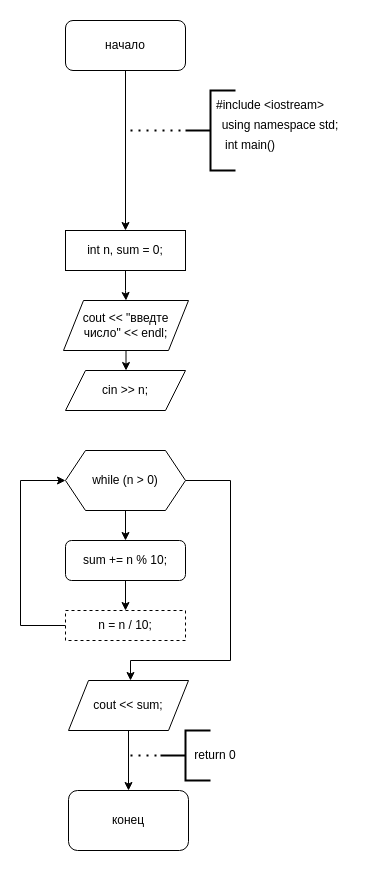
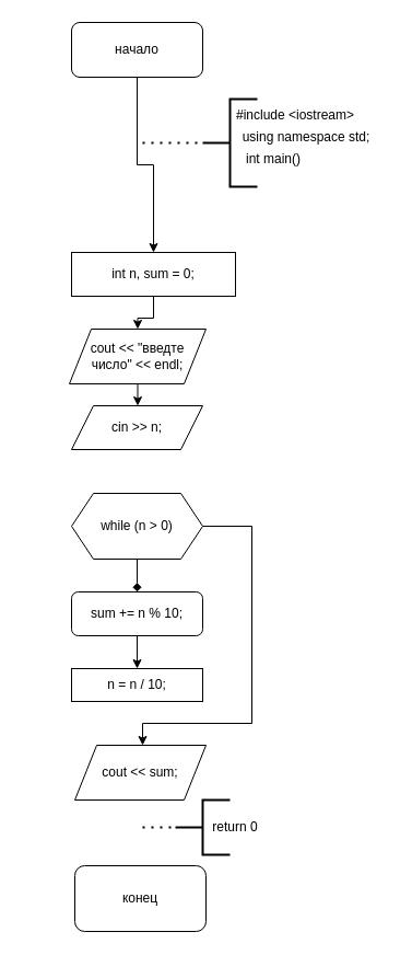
  <mxCell id="0" />
  <mxCell id="1" parent="0" />
  <mxCell id="2" style="edgeStyle=orthogonalEdgeStyle;rounded=0;orthogonalLoop=1;jettySize=auto;html=1;" edge="1" parent="1" source="3" target="9"><mxGeometry relative="1" as="geometry" /></mxCell>
  <mxCell id="3" value="начало" style="rounded=1;whiteSpace=wrap;html=1;" vertex="1" parent="1"><mxGeometry x="65" y="20" width="120" height="50" as="geometry" /></mxCell>
  <mxCell id="4" value="" style="strokeWidth=2;html=1;shape=mxgraph.flowchart.annotation_2;align=left;labelPosition=right;pointerEvents=1;" vertex="1" parent="1"><mxGeometry x="185" y="90" width="50" height="80" as="geometry" /></mxCell>
  <mxCell id="5" value="#include &amp;lt;iostream&amp;gt;" style="text;html=1;strokeColor=none;fillColor=none;align=center;verticalAlign=middle;whiteSpace=wrap;rounded=0;" vertex="1" parent="1"><mxGeometry x="205" y="90" width="130" height="30" as="geometry" /></mxCell>
  <mxCell id="6" value="using namespace std;" style="text;html=1;strokeColor=none;fillColor=none;align=center;verticalAlign=middle;whiteSpace=wrap;rounded=0;" vertex="1" parent="1"><mxGeometry x="205" y="110" width="150" height="30" as="geometry" /></mxCell>
  <mxCell id="7" value="int main()" style="text;html=1;strokeColor=none;fillColor=none;align=center;verticalAlign=middle;whiteSpace=wrap;rounded=0;" vertex="1" parent="1"><mxGeometry x="220" y="130" width="60" height="30" as="geometry" /></mxCell>
  <mxCell id="8" style="edgeStyle=orthogonalEdgeStyle;rounded=0;orthogonalLoop=1;jettySize=auto;html=1;" edge="1" parent="1" source="9" target="11"><mxGeometry relative="1" as="geometry" /></mxCell>
- <mxCell id="9" value="int n, sum = 0;" style="rounded=0;whiteSpace=wrap;html=1;" vertex="1" parent="1"><mxGeometry x="65" y="230" width="120" height="40" as="geometry" /></mxCell>
+ <mxCell id="9" value="int n, sum = 0;" style="rounded=0;whiteSpace=wrap;html=1;" vertex="1" parent="1"><mxGeometry x="65" y="230" width="150" height="40" as="geometry" /></mxCell>
  <mxCell id="10" style="edgeStyle=orthogonalEdgeStyle;rounded=0;orthogonalLoop=1;jettySize=auto;html=1;" edge="1" parent="1" source="11" target="12"><mxGeometry relative="1" as="geometry" /></mxCell>
  <mxCell id="11" value="cout &lt;&lt; &quot;введте число&quot; &lt;&lt; endl;" style="shape=parallelogram;perimeter=parallelogramPerimeter;whiteSpace=wrap;html=1;fixedSize=1;" vertex="1" parent="1"><mxGeometry x="63" y="300" width="125" height="50" as="geometry" /></mxCell>
  <mxCell id="12" value="cin &gt;&gt; n;" style="shape=parallelogram;perimeter=parallelogramPerimeter;whiteSpace=wrap;html=1;fixedSize=1;" vertex="1" parent="1"><mxGeometry x="65" y="370" width="120" height="40" as="geometry" /></mxCell>
- <mxCell id="13" style="edgeStyle=orthogonalEdgeStyle;rounded=0;orthogonalLoop=1;jettySize=auto;html=1;" edge="1" parent="1" source="15" target="17"><mxGeometry relative="1" as="geometry" /></mxCell>
+ <mxCell id="13" style="edgeStyle=orthogonalEdgeStyle;rounded=0;orthogonalLoop=1;jettySize=auto;html=1;endArrow=diamond;" edge="1" parent="1" source="15" target="17"><mxGeometry relative="1" as="geometry" /></mxCell>
  <mxCell id="14" style="edgeStyle=orthogonalEdgeStyle;rounded=0;orthogonalLoop=1;jettySize=auto;html=1;" edge="1" parent="1" source="15"><mxGeometry relative="1" as="geometry"><mxPoint x="130" y="680" as="targetPoint" /><Array as="points"><mxPoint x="230" y="480" /><mxPoint x="230" y="660" /><mxPoint x="130" y="660" /></Array></mxGeometry></mxCell>
  <mxCell id="15" value="while (n &gt; 0)" style="shape=hexagon;perimeter=hexagonPerimeter2;whiteSpace=wrap;html=1;fixedSize=1;" vertex="1" parent="1"><mxGeometry x="65" y="450" width="120" height="60" as="geometry" /></mxCell>
  <mxCell id="16" style="edgeStyle=orthogonalEdgeStyle;rounded=0;orthogonalLoop=1;jettySize=auto;html=1;" edge="1" parent="1" source="17" target="19"><mxGeometry relative="1" as="geometry" /></mxCell>
  <mxCell id="17" value="sum += n % 10;" style="whiteSpace=wrap;html=1;rounded=1;" vertex="1" parent="1"><mxGeometry x="65" y="540" width="120" height="40" as="geometry" /></mxCell>
- <mxCell id="18" style="edgeStyle=orthogonalEdgeStyle;rounded=0;orthogonalLoop=1;jettySize=auto;html=1;entryX=0;entryY=0.5;entryDx=0;entryDy=0;" edge="1" parent="1" source="19" target="15"><mxGeometry relative="1" as="geometry"><Array as="points"><mxPoint x="20" y="625" /><mxPoint x="20" y="480" /></Array></mxGeometry></mxCell>
- <mxCell id="19" value="n = n / 10;" style="rounded=0;whiteSpace=wrap;html=1;dashed=1;" vertex="1" parent="1"><mxGeometry x="65" y="610" width="120" height="30" as="geometry" /></mxCell>
- <mxCell id="20" style="edgeStyle=orthogonalEdgeStyle;rounded=0;orthogonalLoop=1;jettySize=auto;html=1;" edge="1" parent="1" source="21" target="22"><mxGeometry relative="1" as="geometry" /></mxCell>
+ <mxCell id="19" value="n = n / 10;" style="rounded=0;whiteSpace=wrap;html=1;" vertex="1" parent="1"><mxGeometry x="65" y="610" width="120" height="30" as="geometry" /></mxCell>
  <mxCell id="21" value="cout &lt;&lt; sum;" style="shape=parallelogram;perimeter=parallelogramPerimeter;whiteSpace=wrap;html=1;fixedSize=1;" vertex="1" parent="1"><mxGeometry x="68" y="680" width="120" height="50" as="geometry" /></mxCell>
  <mxCell id="22" value="конец" style="rounded=1;whiteSpace=wrap;html=1;" vertex="1" parent="1"><mxGeometry x="68" y="790" width="120" height="60" as="geometry" /></mxCell>
  <mxCell id="23" value="" style="strokeWidth=2;html=1;shape=mxgraph.flowchart.annotation_2;align=left;labelPosition=right;pointerEvents=1;" vertex="1" parent="1"><mxGeometry x="160" y="730" width="50" height="50" as="geometry" /></mxCell>
  <mxCell id="24" value="return 0" style="text;html=1;strokeColor=none;fillColor=none;align=center;verticalAlign=middle;whiteSpace=wrap;rounded=0;" vertex="1" parent="1"><mxGeometry x="185" y="740" width="60" height="30" as="geometry" /></mxCell>
  <mxCell id="25" value="" style="endArrow=none;dashed=1;html=1;dashPattern=1 3;strokeWidth=2;rounded=0;entryX=0;entryY=0.5;entryDx=0;entryDy=0;entryPerimeter=0;" edge="1" parent="1" target="23"><mxGeometry width="50" height="50" relative="1" as="geometry"><mxPoint x="130" y="755" as="sourcePoint" /><mxPoint x="150" y="640" as="targetPoint" /></mxGeometry></mxCell>
  <mxCell id="26" value="" style="endArrow=none;dashed=1;html=1;dashPattern=1 3;strokeWidth=2;rounded=0;entryX=0;entryY=0.5;entryDx=0;entryDy=0;entryPerimeter=0;" edge="1" parent="1" target="4"><mxGeometry width="50" height="50" relative="1" as="geometry"><mxPoint x="130" y="130" as="sourcePoint" /><mxPoint x="200" y="180" as="targetPoint" /></mxGeometry></mxCell>
